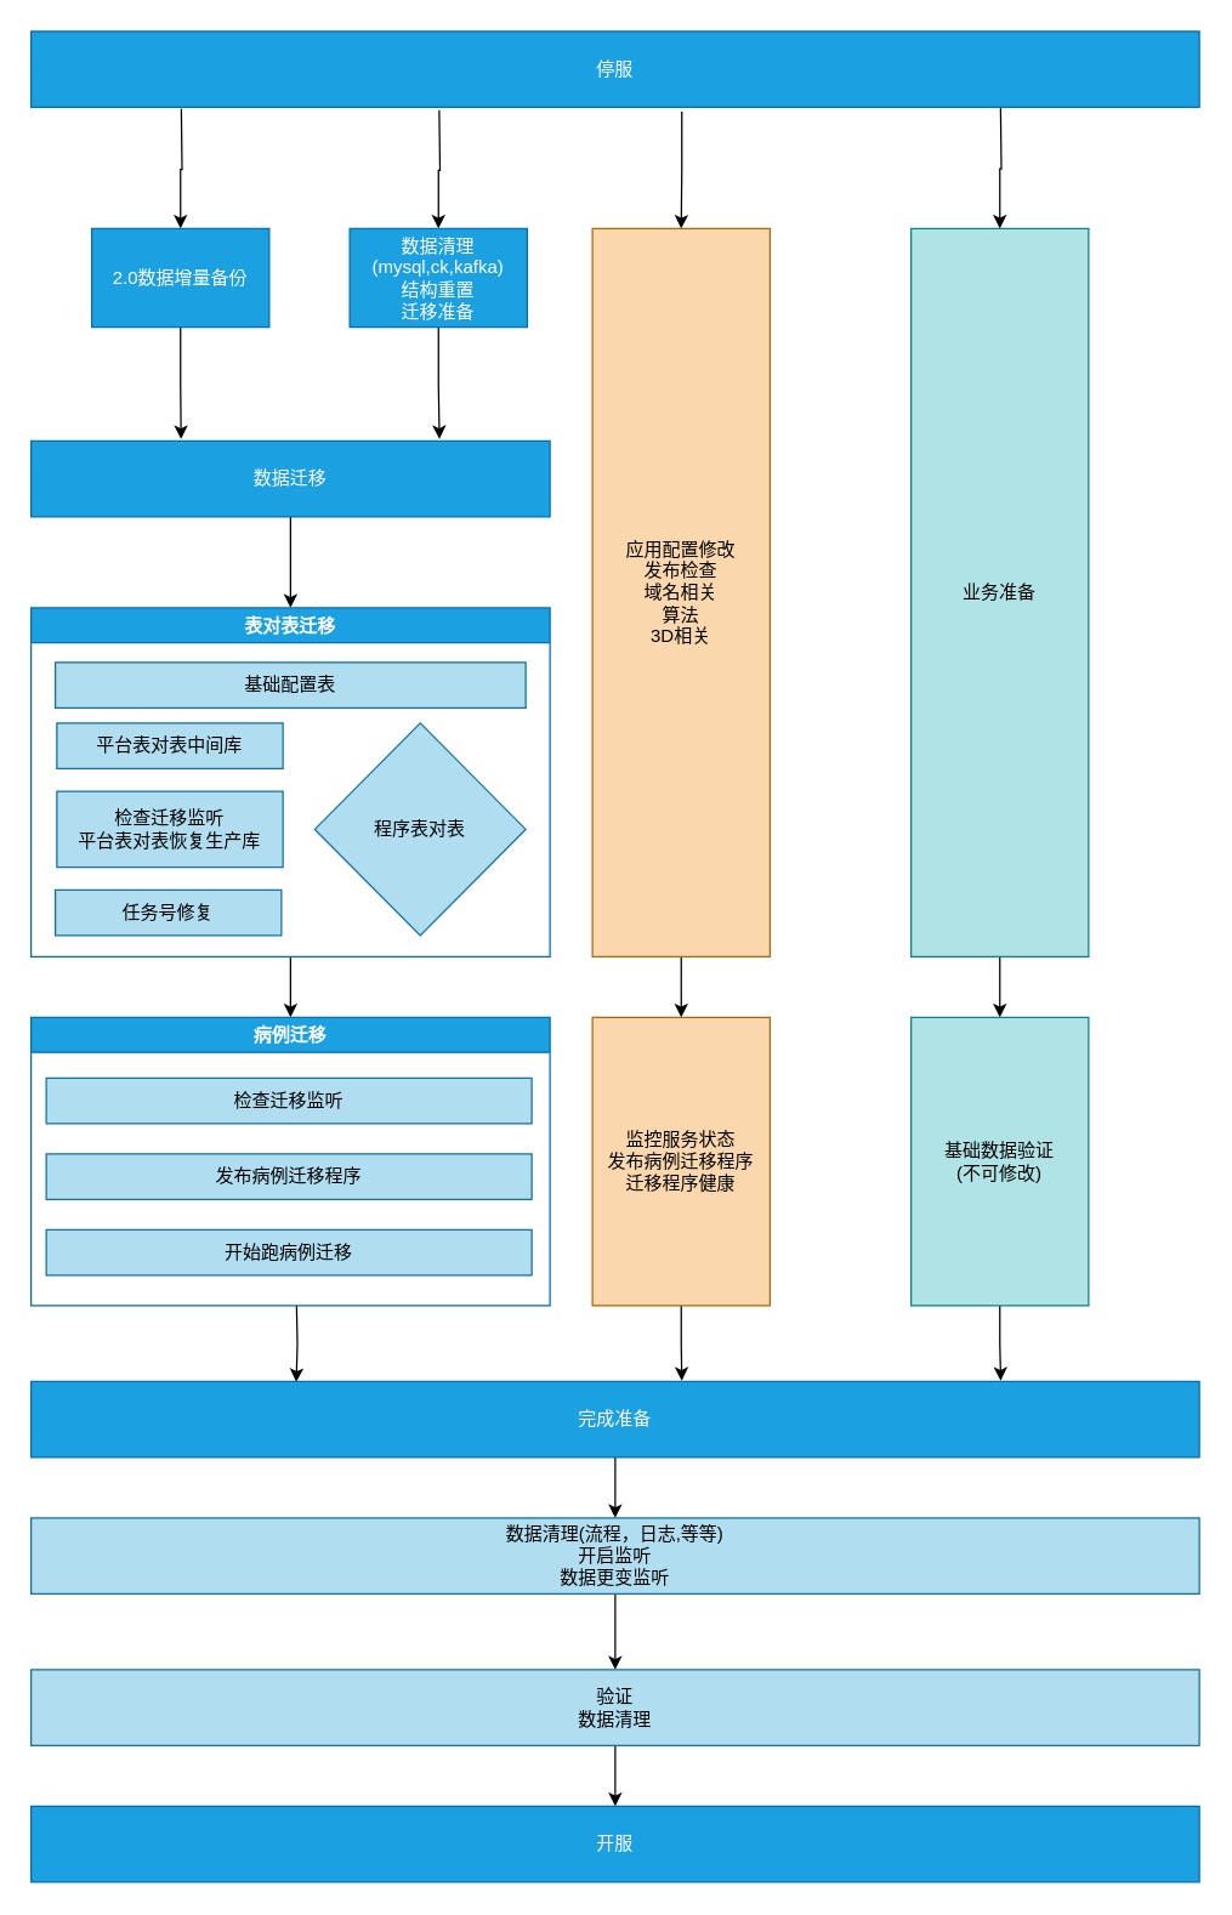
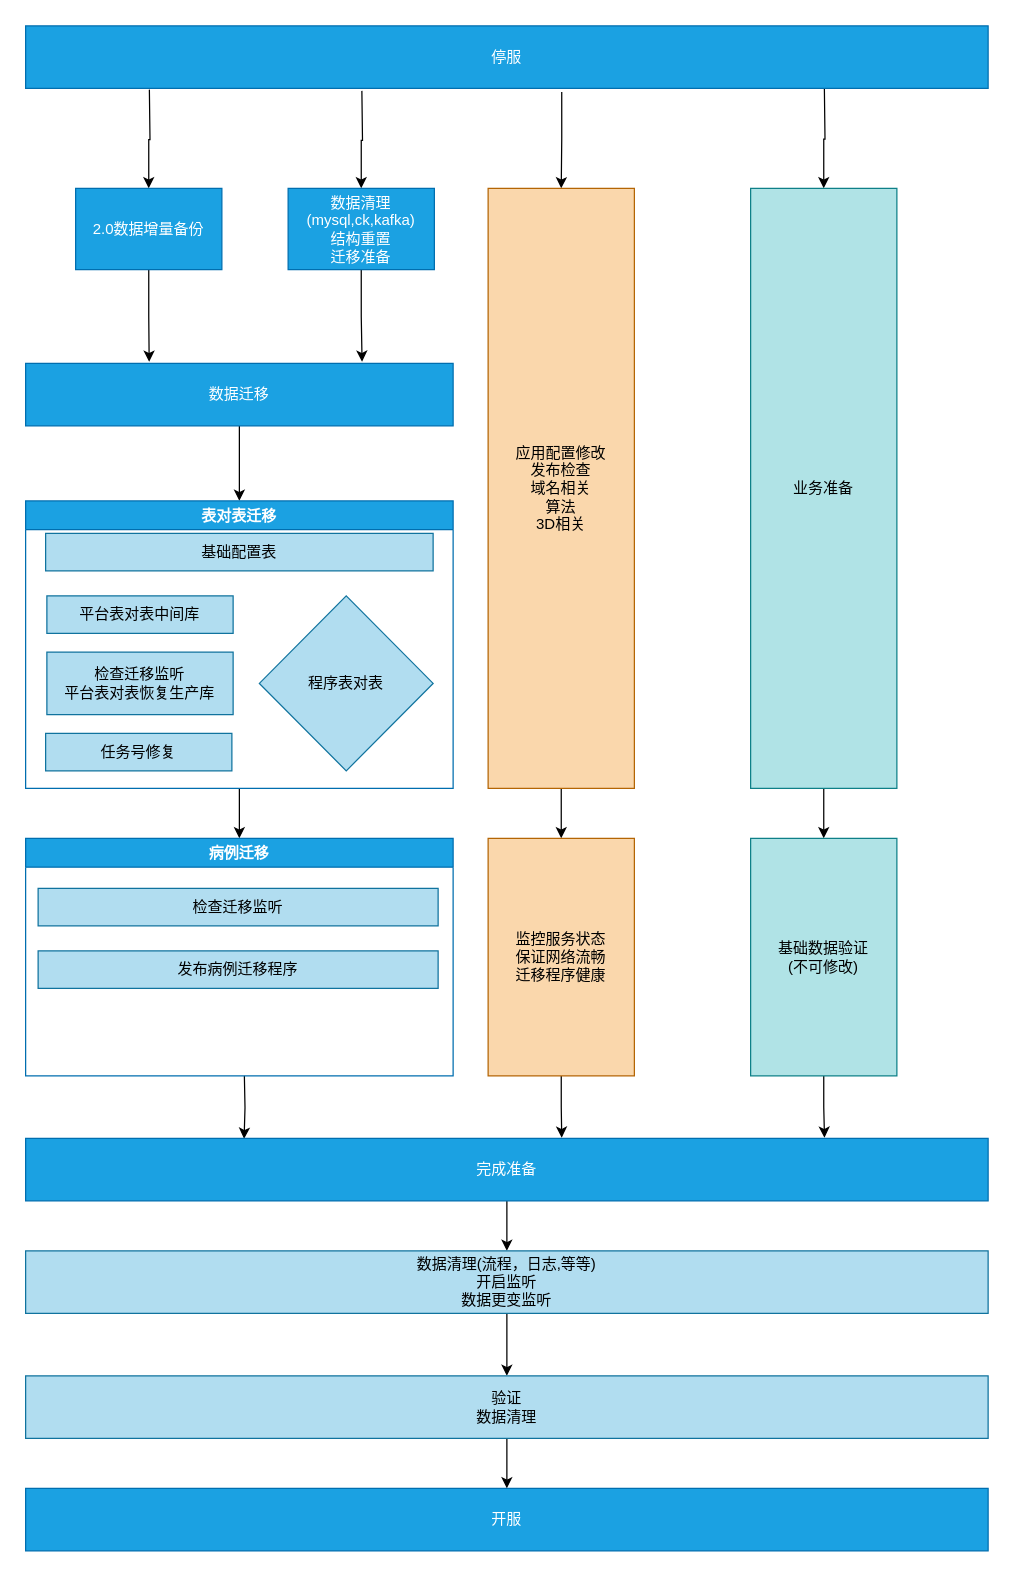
  <mxCell id="0" />
  <mxCell id="1" parent="0" />
  <mxCell id="2" value="" style="edgeStyle=orthogonalEdgeStyle;rounded=0;orthogonalLoop=1;jettySize=auto;html=1;" parent="1" target="8" edge="1"><mxGeometry relative="1" as="geometry"><mxPoint x="119" y="71" as="sourcePoint" /></mxGeometry></mxCell>
  <mxCell id="3" style="edgeStyle=orthogonalEdgeStyle;rounded=0;orthogonalLoop=1;jettySize=auto;html=1;entryX=0.5;entryY=0;entryDx=0;entryDy=0;fontColor=#FFFFFF;" parent="1" target="14" edge="1"><mxGeometry relative="1" as="geometry"><mxPoint x="659" y="70" as="sourcePoint" /></mxGeometry></mxCell>
  <mxCell id="4" style="edgeStyle=orthogonalEdgeStyle;rounded=0;orthogonalLoop=1;jettySize=auto;html=1;entryX=0.5;entryY=0;entryDx=0;entryDy=0;fontColor=#FFFFFF;exitX=0.557;exitY=1.057;exitDx=0;exitDy=0;exitPerimeter=0;" parent="1" source="6" target="10" edge="1"><mxGeometry relative="1" as="geometry"><mxPoint x="389" y="70" as="sourcePoint" /></mxGeometry></mxCell>
  <mxCell id="5" style="edgeStyle=orthogonalEdgeStyle;rounded=0;orthogonalLoop=1;jettySize=auto;html=1;entryX=0.5;entryY=0;entryDx=0;entryDy=0;fontColor=#FFFFFF;" parent="1" target="20" edge="1"><mxGeometry relative="1" as="geometry"><mxPoint x="289" y="72" as="sourcePoint" /></mxGeometry></mxCell>
  <mxCell id="6" value="停服" style="rounded=0;whiteSpace=wrap;html=1;fillColor=#1ba1e2;strokeColor=#006EAF;fontColor=#ffffff;" parent="1" vertex="1"><mxGeometry x="20" y="20" width="770" height="50" as="geometry" /></mxCell>
  <mxCell id="7" style="edgeStyle=orthogonalEdgeStyle;rounded=0;orthogonalLoop=1;jettySize=auto;html=1;entryX=0.289;entryY=-0.026;entryDx=0;entryDy=0;entryPerimeter=0;fontColor=#FFFFFF;" parent="1" source="8" target="18" edge="1"><mxGeometry relative="1" as="geometry" /></mxCell>
  <mxCell id="8" value="&lt;span style=&quot;&quot;&gt;2.0数据增量备份&lt;/span&gt;" style="rounded=0;whiteSpace=wrap;html=1;fillColor=#1ba1e2;strokeColor=#006EAF;fontColor=#FFFFFF;" parent="1" vertex="1"><mxGeometry x="60" y="150" width="117" height="65" as="geometry" /></mxCell>
  <mxCell id="9" value="" style="edgeStyle=orthogonalEdgeStyle;rounded=0;orthogonalLoop=1;jettySize=auto;html=1;fontColor=#FFFFFF;" parent="1" source="10" target="12" edge="1"><mxGeometry relative="1" as="geometry" /></mxCell>
  <mxCell id="10" value="应用配置修改&lt;br&gt;发布检查&lt;br&gt;域名相关&lt;br&gt;算法&lt;br&gt;3D相关" style="rounded=0;whiteSpace=wrap;html=1;fillColor=#fad7ac;strokeColor=#b46504;" parent="1" vertex="1"><mxGeometry x="390" y="150" width="117" height="480" as="geometry" /></mxCell>
  <mxCell id="11" style="edgeStyle=orthogonalEdgeStyle;rounded=0;orthogonalLoop=1;jettySize=auto;html=1;entryX=0.557;entryY=-0.01;entryDx=0;entryDy=0;entryPerimeter=0;fontColor=#FFFFFF;" parent="1" source="12" target="34" edge="1"><mxGeometry relative="1" as="geometry" /></mxCell>
- <mxCell id="12" value="监控服务状态&lt;br&gt;发布病例迁移程序&lt;br&gt;迁移程序健康" style="rounded=0;whiteSpace=wrap;html=1;fillColor=#fad7ac;strokeColor=#b46504;" parent="1" vertex="1"><mxGeometry x="390" y="670" width="117" height="190" as="geometry" /></mxCell>
+ <mxCell id="12" value="监控服务状态&lt;br&gt;保证网络流畅&lt;br&gt;迁移程序健康" style="rounded=0;whiteSpace=wrap;html=1;fillColor=#fad7ac;strokeColor=#b46504;" parent="1" vertex="1"><mxGeometry x="390" y="670" width="117" height="190" as="geometry" /></mxCell>
  <mxCell id="13" value="" style="edgeStyle=orthogonalEdgeStyle;rounded=0;orthogonalLoop=1;jettySize=auto;html=1;fontColor=#FFFFFF;" parent="1" source="14" target="16" edge="1"><mxGeometry relative="1" as="geometry" /></mxCell>
  <mxCell id="14" value="业务准备&lt;span&gt;&lt;br&gt;&lt;/span&gt;" style="rounded=0;whiteSpace=wrap;html=1;fillColor=#b0e3e6;strokeColor=#0e8088;" parent="1" vertex="1"><mxGeometry x="600" y="150" width="117" height="480" as="geometry" /></mxCell>
  <mxCell id="15" style="edgeStyle=orthogonalEdgeStyle;rounded=0;orthogonalLoop=1;jettySize=auto;html=1;entryX=0.83;entryY=-0.01;entryDx=0;entryDy=0;entryPerimeter=0;fontColor=#FFFFFF;" parent="1" source="16" target="34" edge="1"><mxGeometry relative="1" as="geometry" /></mxCell>
  <mxCell id="16" value="&lt;span&gt;基础数据验证&lt;br&gt;(不可修改)&lt;br&gt;&lt;/span&gt;" style="rounded=0;whiteSpace=wrap;html=1;fillColor=#b0e3e6;strokeColor=#0e8088;" parent="1" vertex="1"><mxGeometry x="600" y="670" width="117" height="190" as="geometry" /></mxCell>
  <mxCell id="17" style="edgeStyle=orthogonalEdgeStyle;rounded=0;orthogonalLoop=1;jettySize=auto;html=1;entryX=0.5;entryY=0;entryDx=0;entryDy=0;fontColor=#FFFFFF;" parent="1" source="18" target="22" edge="1"><mxGeometry relative="1" as="geometry"><mxPoint x="190" y="390" as="targetPoint" /></mxGeometry></mxCell>
  <mxCell id="18" value="数据迁移" style="rounded=0;whiteSpace=wrap;html=1;fillColor=#1ba1e2;strokeColor=#006EAF;fontColor=#ffffff;" parent="1" vertex="1"><mxGeometry x="20" y="290" width="342" height="50" as="geometry" /></mxCell>
  <mxCell id="19" style="edgeStyle=orthogonalEdgeStyle;rounded=0;orthogonalLoop=1;jettySize=auto;html=1;entryX=0.787;entryY=-0.026;entryDx=0;entryDy=0;entryPerimeter=0;fontColor=#FFFFFF;" parent="1" source="20" target="18" edge="1"><mxGeometry relative="1" as="geometry" /></mxCell>
  <mxCell id="20" value="数据清理(mysql,ck,kafka)&lt;br&gt;结构重置&lt;br&gt;迁移准备" style="rounded=0;whiteSpace=wrap;html=1;fillColor=#1ba1e2;strokeColor=#006EAF;fontColor=#FFFFFF;" parent="1" vertex="1"><mxGeometry x="230" y="150" width="117" height="65" as="geometry" /></mxCell>
  <mxCell id="21" style="edgeStyle=orthogonalEdgeStyle;rounded=0;orthogonalLoop=1;jettySize=auto;html=1;entryX=0.5;entryY=0;entryDx=0;entryDy=0;fontColor=#FFFFFF;" parent="1" source="22" target="29" edge="1"><mxGeometry relative="1" as="geometry" /></mxCell>
  <mxCell id="22" value="表对表迁移" style="swimlane;fillColor=#1ba1e2;strokeColor=#006EAF;direction=east;fontColor=#ffffff;" parent="1" vertex="1"><mxGeometry x="20" y="400" width="342" height="230" as="geometry"><mxRectangle x="70" y="370" width="100" height="23" as="alternateBounds" /></mxGeometry></mxCell>
- <mxCell id="23" value="&lt;span&gt;基础配置表&lt;br&gt;&lt;/span&gt;" style="rounded=0;whiteSpace=wrap;html=1;fillColor=#b1ddf0;strokeColor=#10739e;" parent="22" vertex="1"><mxGeometry x="16" y="36" width="310" height="30" as="geometry" /></mxCell>
+ <mxCell id="23" value="&lt;span&gt;基础配置表&lt;br&gt;&lt;/span&gt;" style="rounded=0;whiteSpace=wrap;html=1;fillColor=#b1ddf0;strokeColor=#10739e;" parent="22" vertex="1"><mxGeometry x="16" y="26" width="310" height="30" as="geometry" /></mxCell>
  <mxCell id="24" value="&lt;span&gt;平台表对表中间库&lt;br&gt;&lt;/span&gt;" style="rounded=0;whiteSpace=wrap;html=1;fillColor=#b1ddf0;strokeColor=#10739e;" parent="22" vertex="1"><mxGeometry x="17" y="76" width="149" height="30" as="geometry" /></mxCell>
  <mxCell id="25" value="&lt;span&gt;程序表对表&lt;br&gt;&lt;/span&gt;" style="rhombus;whiteSpace=wrap;html=1;fillColor=#b1ddf0;strokeColor=#10739e;" parent="22" vertex="1"><mxGeometry x="187" y="76" width="139" height="140" as="geometry" /></mxCell>
  <mxCell id="26" value="&lt;span&gt;检查迁移监听&lt;br&gt;平台表对表恢复生产库&lt;br&gt;&lt;/span&gt;" style="rounded=0;whiteSpace=wrap;html=1;fillColor=#b1ddf0;strokeColor=#10739e;" parent="22" vertex="1"><mxGeometry x="17" y="121" width="149" height="50" as="geometry" /></mxCell>
  <mxCell id="27" value="&lt;span&gt;任务号修复&lt;br&gt;&lt;/span&gt;" style="rounded=0;whiteSpace=wrap;html=1;fillColor=#b1ddf0;strokeColor=#10739e;" parent="22" vertex="1"><mxGeometry x="16" y="186" width="149" height="30" as="geometry" /></mxCell>
  <mxCell id="28" style="edgeStyle=orthogonalEdgeStyle;rounded=0;orthogonalLoop=1;jettySize=auto;html=1;entryX=0.227;entryY=0.007;entryDx=0;entryDy=0;fontColor=#FFFFFF;entryPerimeter=0;" parent="1" target="34" edge="1"><mxGeometry relative="1" as="geometry"><mxPoint x="195" y="860" as="sourcePoint" /></mxGeometry></mxCell>
  <mxCell id="29" value="病例迁移" style="swimlane;fillColor=#1ba1e2;strokeColor=#006EAF;direction=east;fontColor=#ffffff;" parent="1" vertex="1"><mxGeometry x="20" y="670" width="342" height="190" as="geometry"><mxRectangle x="70" y="370" width="100" height="23" as="alternateBounds" /></mxGeometry></mxCell>
  <mxCell id="30" value="检查迁移监听&lt;span&gt;&lt;br&gt;&lt;/span&gt;" style="rounded=0;whiteSpace=wrap;html=1;fillColor=#b1ddf0;strokeColor=#10739e;" parent="29" vertex="1"><mxGeometry x="10" y="40" width="320" height="30" as="geometry" /></mxCell>
  <mxCell id="31" value="发布病例迁移程序&lt;span&gt;&lt;br&gt;&lt;/span&gt;" style="rounded=0;whiteSpace=wrap;html=1;fillColor=#b1ddf0;strokeColor=#10739e;" parent="29" vertex="1"><mxGeometry x="10" y="90" width="320" height="30" as="geometry" /></mxCell>
- <mxCell id="32" value="开始跑病例迁移&lt;span&gt;&lt;br&gt;&lt;/span&gt;" style="rounded=0;whiteSpace=wrap;html=1;fillColor=#b1ddf0;strokeColor=#10739e;" parent="29" vertex="1"><mxGeometry x="10" y="140" width="320" height="30" as="geometry" /></mxCell>
  <mxCell id="33" style="edgeStyle=orthogonalEdgeStyle;rounded=0;orthogonalLoop=1;jettySize=auto;html=1;entryX=0.5;entryY=0;entryDx=0;entryDy=0;fontColor=#FFFFFF;" parent="1" source="34" target="36" edge="1"><mxGeometry relative="1" as="geometry" /></mxCell>
  <mxCell id="34" value="完成准备" style="rounded=0;whiteSpace=wrap;html=1;fillColor=#1ba1e2;strokeColor=#006EAF;fontColor=#ffffff;" parent="1" vertex="1"><mxGeometry x="20" y="910" width="770" height="50" as="geometry" /></mxCell>
  <mxCell id="35" style="edgeStyle=orthogonalEdgeStyle;rounded=0;orthogonalLoop=1;jettySize=auto;html=1;entryX=0.5;entryY=0;entryDx=0;entryDy=0;fontColor=#FFFFFF;" parent="1" source="36" target="39" edge="1"><mxGeometry relative="1" as="geometry" /></mxCell>
  <mxCell id="36" value="数据清理(流程，日志,等等)&lt;br&gt;开启监听&lt;br&gt;数据更变监听" style="rounded=0;whiteSpace=wrap;html=1;fillColor=#b1ddf0;strokeColor=#10739e;" parent="1" vertex="1"><mxGeometry x="20" y="1000" width="770" height="50" as="geometry" /></mxCell>
  <mxCell id="37" value="开服" style="rounded=0;whiteSpace=wrap;html=1;fillColor=#1ba1e2;strokeColor=#006EAF;fontColor=#ffffff;" parent="1" vertex="1"><mxGeometry x="20" y="1190" width="770" height="50" as="geometry" /></mxCell>
  <mxCell id="38" style="edgeStyle=orthogonalEdgeStyle;rounded=0;orthogonalLoop=1;jettySize=auto;html=1;entryX=0.5;entryY=0;entryDx=0;entryDy=0;fontColor=#FFFFFF;" parent="1" source="39" target="37" edge="1"><mxGeometry relative="1" as="geometry" /></mxCell>
  <mxCell id="39" value="验证&lt;br&gt;数据清理" style="rounded=0;whiteSpace=wrap;html=1;fillColor=#b1ddf0;strokeColor=#10739e;" parent="1" vertex="1"><mxGeometry x="20" y="1100" width="770" height="50" as="geometry" /></mxCell>
